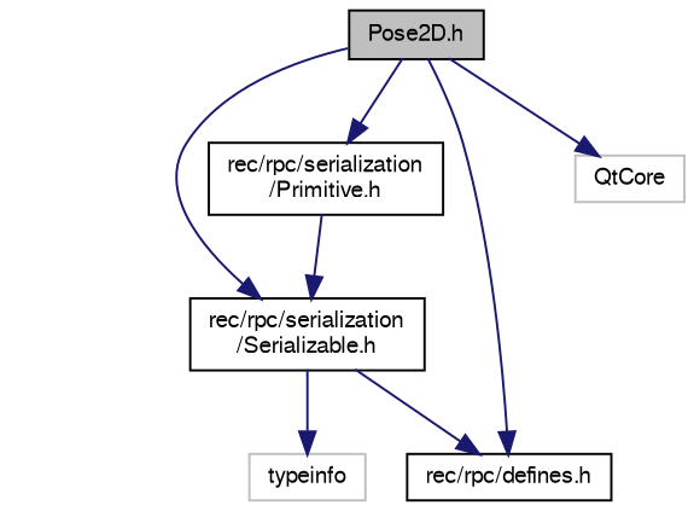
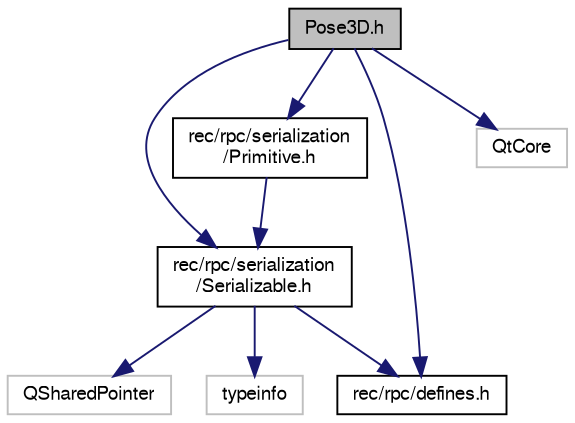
  digraph {
    node [color=black fillcolor=white fontname=FreeSans fontsize=10 shape=record style=filled]
    edge [color=midnightblue fontname=FreeSans fontsize=10 labelfontname=FreeSans labelfontsize=10 style=solid]
-   n1 [fillcolor=grey75 fontcolor=black height=0.2 label="Pose2D.h" width=0.4]
+   n1 [fillcolor=grey75 fontcolor=black height=0.2 label="Pose3D.h" width=0.4]
    n2 [height=0.2 label="rec/rpc/serialization\l/Serializable.h" width=0.4]
    n3 [height=0.2 label="rec/rpc/defines.h" width=0.4]
    n4 [height=0.2 label="rec/rpc/serialization\l/Primitive.h" width=0.4]
    n5 [color=grey75 height=0.2 label=QtCore width=0.4]
+   n6 [color=grey75 height=0.2 label=QSharedPointer width=0.4]
    n7 [color=grey75 height=0.2 label=typeinfo width=0.4]
    n1 -> n2
    n1 -> n3
    n1 -> n4
    n1 -> n5
    n2 -> n3
+   n2 -> n6
    n2 -> n7
    n4 -> n2
  }
